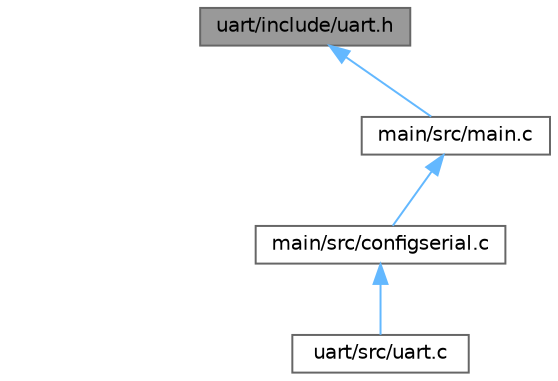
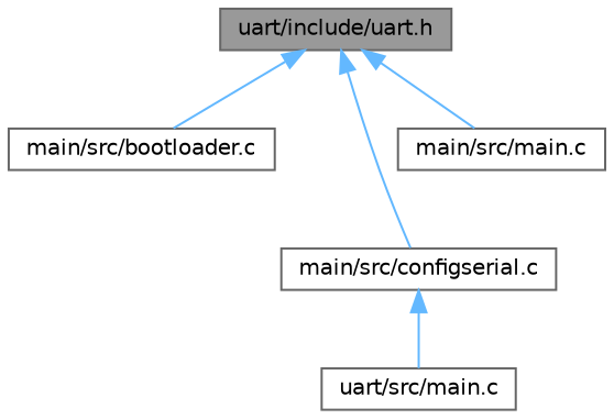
  digraph {
    node [color=grey40 fillcolor=white fontname=Helvetica fontsize=10 shape=box style=filled]
    edge [color=steelblue1 dir=back fontname=Helvetica fontsize=10 labelfontname=Helvetica labelfontsize=10 style=solid]
    n1 [color=gray40 fillcolor=grey60 fontcolor=black height=0.2 label="uart/include/uart.h" width=0.4]
+   n2 [height=0.2 label="main/src/bootloader.c" width=0.4]
    n3 [height=0.2 label="main/src/configserial.c" width=0.4]
    n4 [height=0.2 label="main/src/main.c" width=0.4]
-   n5 [height=0.2 label="uart/src/uart.c" width=0.4]
-   n4 -> n3
+   n5 [height=0.2 label="uart/src/main.c" width=0.4]
+   n1 -> n2
+   n1 -> n3
    n1 -> n4
    n3 -> n5
  }
